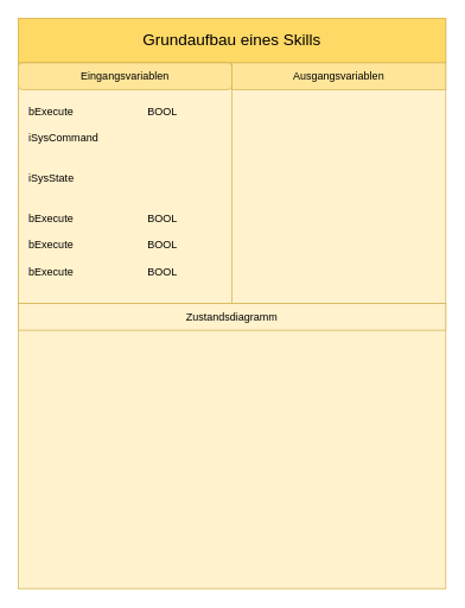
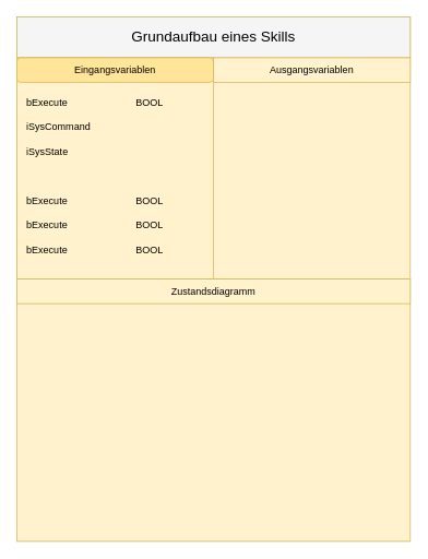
  <mxCell id="0" />
  <mxCell id="1" parent="0" />
  <mxCell id="2" value="" style="rounded=0;whiteSpace=wrap;html=1;fillColor=#fff2cc;strokeColor=#d6b656;" vertex="1" parent="1"><mxGeometry x="20" y="20" width="480" height="320" as="geometry" /></mxCell>
- <mxCell id="3" value="Grundaufbau eines Skills" style="rounded=0;whiteSpace=wrap;html=1;fillColor=#FFD966;strokeColor=#d6b656;fontStyle=0;fontSize=18;" vertex="1" parent="1"><mxGeometry x="20" y="20" width="480" height="50" as="geometry" /></mxCell>
+ <mxCell id="3" value="Grundaufbau eines Skills" style="rounded=0;whiteSpace=wrap;html=1;fillColor=#f5f5f5;strokeColor=#d6b656;fontStyle=0;fontSize=18;" vertex="1" parent="1"><mxGeometry x="20" y="20" width="480" height="50" as="geometry" /></mxCell>
  <mxCell id="4" value="" style="rounded=0;whiteSpace=wrap;html=1;fillColor=#fff2cc;strokeColor=#d6b656;" vertex="1" parent="1"><mxGeometry x="20" y="340" width="480" height="320" as="geometry" /></mxCell>
  <mxCell id="5" value="" style="rounded=0;whiteSpace=wrap;html=1;fillColor=#fff2cc;strokeColor=#d6b656;" vertex="1" parent="1"><mxGeometry x="20" y="70" width="240" height="270" as="geometry" /></mxCell>
  <mxCell id="6" value="Eingangsvariablen" style="whiteSpace=wrap;html=1;fillColor=#FFE599;strokeColor=#d6b656;rounded=1;" vertex="1" parent="1"><mxGeometry x="20" y="70" width="240" height="30" as="geometry" /></mxCell>
- <mxCell id="7" value="Ausgangsvariablen" style="rounded=0;whiteSpace=wrap;html=1;fillColor=#FFE599;strokeColor=#d6b656;" vertex="1" parent="1"><mxGeometry x="260" y="70" width="240" height="30" as="geometry" /></mxCell>
+ <mxCell id="7" value="Ausgangsvariablen" style="rounded=0;whiteSpace=wrap;html=1;fillColor=#fff2cc;strokeColor=#d6b656;" vertex="1" parent="1"><mxGeometry x="260" y="70" width="240" height="30" as="geometry" /></mxCell>
  <mxCell id="8" value="Zustandsdiagramm" style="rounded=0;whiteSpace=wrap;html=1;fillColor=#fff2cc;strokeColor=#d6b656;" vertex="1" parent="1"><mxGeometry x="20" y="340" width="480" height="30" as="geometry" /></mxCell>
  <mxCell id="9" value="bExecute&lt;span style=&quot;white-space: pre;&quot;&gt;&#09;&lt;/span&gt;&lt;span style=&quot;white-space: pre;&quot;&gt;&#09;&lt;/span&gt;&lt;span style=&quot;white-space: pre;&quot;&gt;&#09;&lt;/span&gt;&lt;span style=&quot;white-space: pre;&quot;&gt;&#09;&lt;/span&gt;BOOL" style="text;html=1;align=left;verticalAlign=middle;whiteSpace=wrap;rounded=0;" vertex="1" parent="1"><mxGeometry x="30" y="110" width="220" height="30" as="geometry" /></mxCell>
  <mxCell id="10" value="iSysCommand" style="text;html=1;align=left;verticalAlign=middle;whiteSpace=wrap;rounded=0;" vertex="1" parent="1"><mxGeometry x="30" y="140" width="220" height="30" as="geometry" /></mxCell>
- <mxCell id="11" value="iSysState" style="text;html=1;align=left;verticalAlign=middle;whiteSpace=wrap;rounded=0;" vertex="1" parent="1"><mxGeometry x="30" y="185" width="220" height="30" as="geometry" /></mxCell>
+ <mxCell id="11" value="iSysState" style="text;html=1;align=left;verticalAlign=middle;whiteSpace=wrap;rounded=0;" vertex="1" parent="1"><mxGeometry x="30" y="170" width="220" height="30" as="geometry" /></mxCell>
  <mxCell id="12" value="bExecute&lt;span style=&quot;white-space: pre;&quot;&gt;&#09;&lt;/span&gt;&lt;span style=&quot;white-space: pre;&quot;&gt;&#09;&lt;/span&gt;&lt;span style=&quot;white-space: pre;&quot;&gt;&#09;&lt;/span&gt;&lt;span style=&quot;white-space: pre;&quot;&gt;&#09;&lt;/span&gt;BOOL" style="text;html=1;align=left;verticalAlign=middle;whiteSpace=wrap;rounded=0;" vertex="1" parent="1"><mxGeometry x="30" y="230" width="220" height="30" as="geometry" /></mxCell>
  <mxCell id="13" value="bExecute&lt;span style=&quot;white-space: pre;&quot;&gt;&#09;&lt;/span&gt;&lt;span style=&quot;white-space: pre;&quot;&gt;&#09;&lt;/span&gt;&lt;span style=&quot;white-space: pre;&quot;&gt;&#09;&lt;/span&gt;&lt;span style=&quot;white-space: pre;&quot;&gt;&#09;&lt;/span&gt;BOOL" style="text;html=1;align=left;verticalAlign=middle;whiteSpace=wrap;rounded=0;" vertex="1" parent="1"><mxGeometry x="30" y="260" width="220" height="30" as="geometry" /></mxCell>
  <mxCell id="14" value="bExecute&lt;span style=&quot;white-space: pre;&quot;&gt;&#09;&lt;/span&gt;&lt;span style=&quot;white-space: pre;&quot;&gt;&#09;&lt;/span&gt;&lt;span style=&quot;white-space: pre;&quot;&gt;&#09;&lt;/span&gt;&lt;span style=&quot;white-space: pre;&quot;&gt;&#09;&lt;/span&gt;BOOL" style="text;html=1;align=left;verticalAlign=middle;whiteSpace=wrap;rounded=0;" vertex="1" parent="1"><mxGeometry x="30" y="290" width="220" height="30" as="geometry" /></mxCell>
